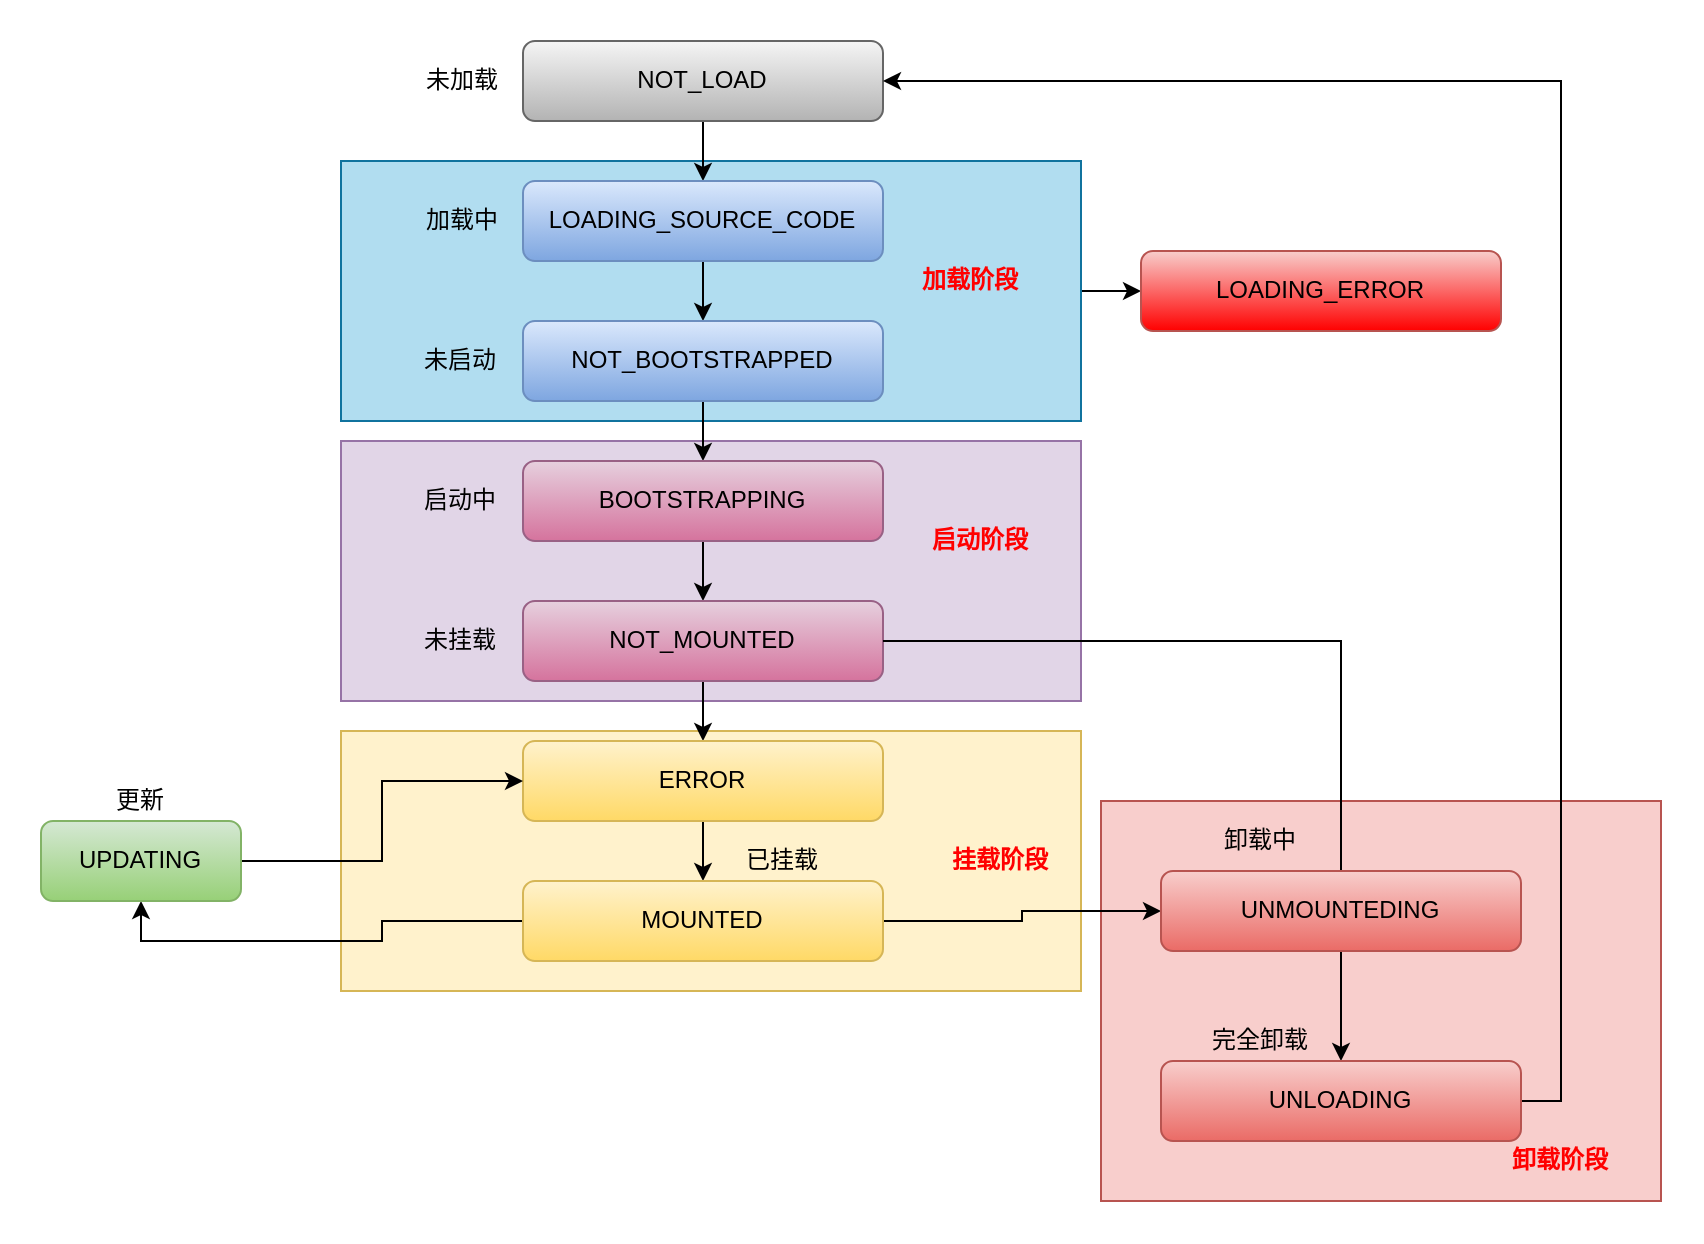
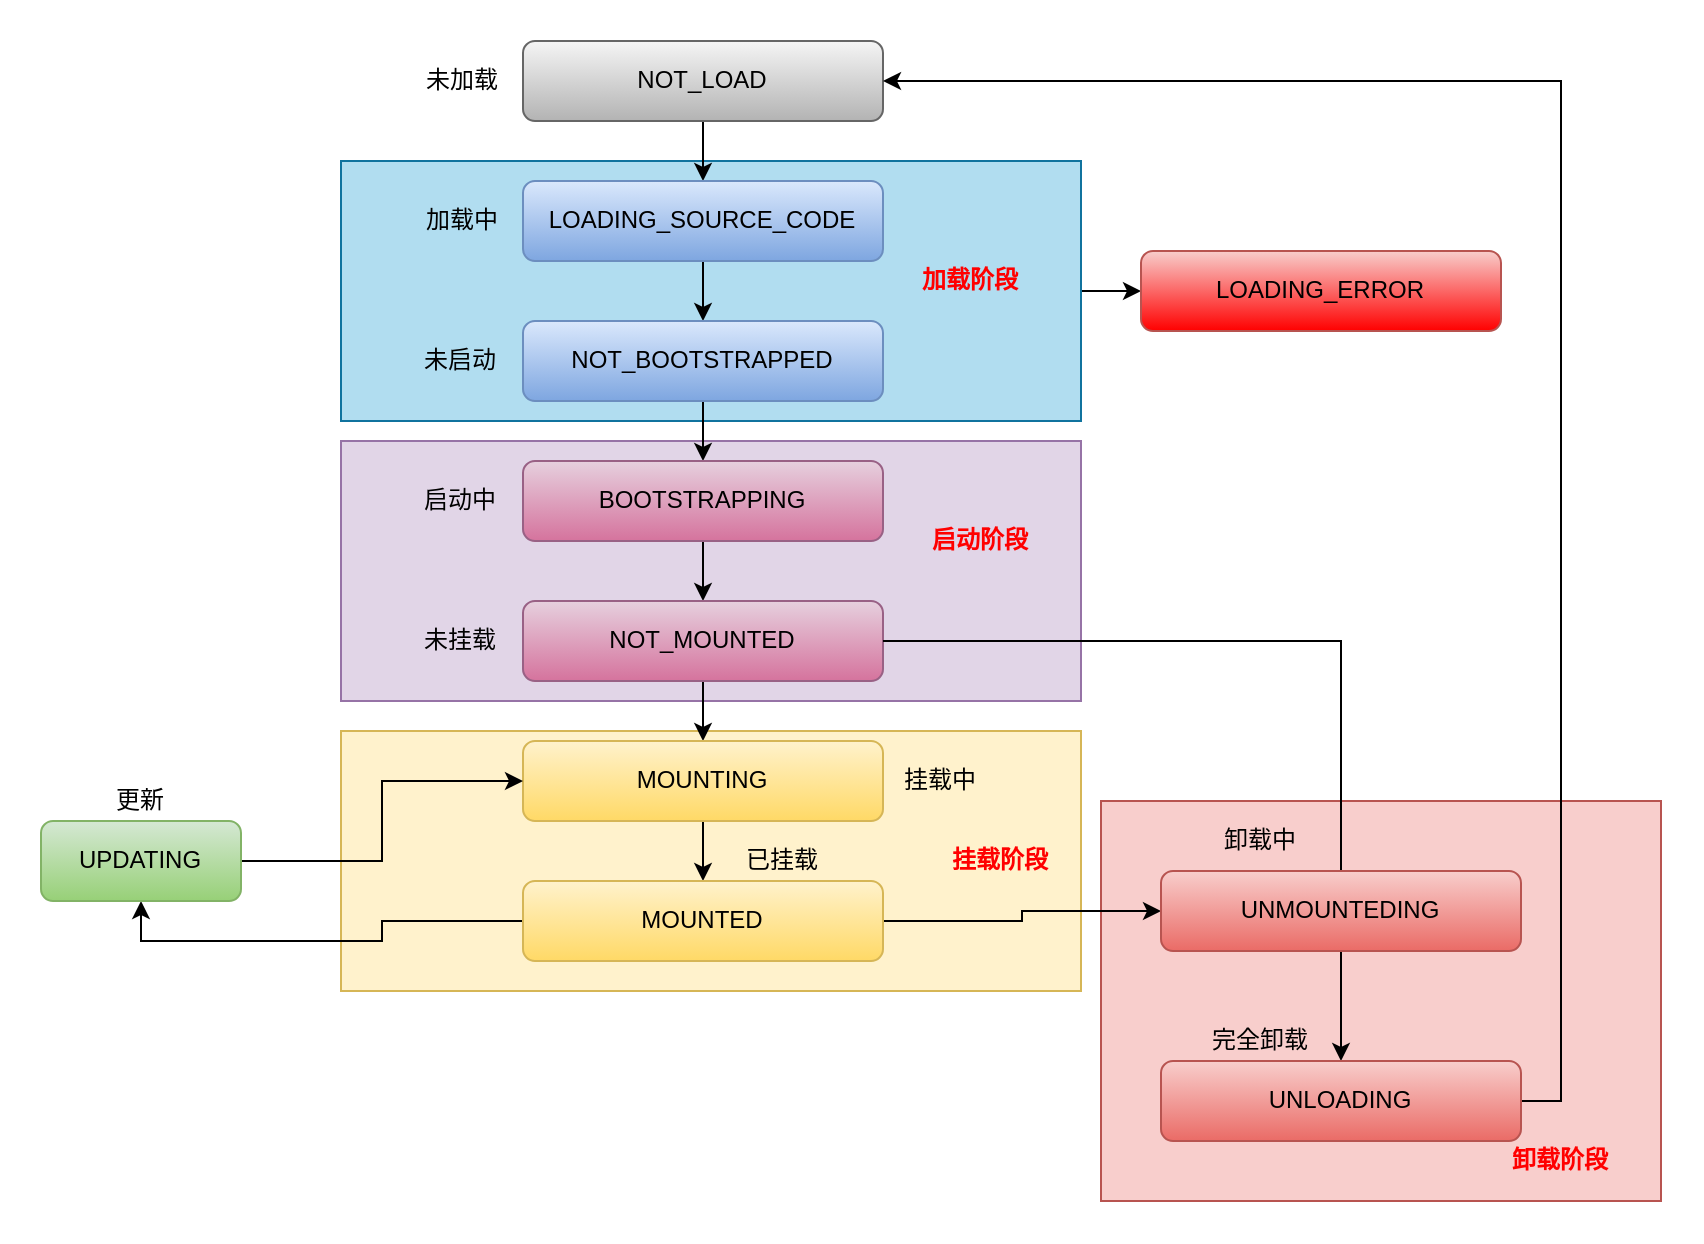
  <mxCell id="0" />
  <mxCell id="1" parent="0" />
  <mxCell id="2" value="" style="rounded=0;whiteSpace=wrap;html=1;align=left;fillColor=#f8cecc;strokeColor=#b85450;" vertex="1" parent="1"><mxGeometry x="550" y="400" width="280" height="200" as="geometry" /></mxCell>
  <mxCell id="3" value="" style="rounded=0;whiteSpace=wrap;html=1;align=left;fillColor=#fff2cc;strokeColor=#d6b656;" vertex="1" parent="1"><mxGeometry x="170" y="365" width="370" height="130" as="geometry" /></mxCell>
  <mxCell id="4" value="" style="rounded=0;whiteSpace=wrap;html=1;align=left;fillColor=#e1d5e7;strokeColor=#9673a6;" vertex="1" parent="1"><mxGeometry x="170" y="220" width="370" height="130" as="geometry" /></mxCell>
  <mxCell id="5" style="edgeStyle=orthogonalEdgeStyle;rounded=0;orthogonalLoop=1;jettySize=auto;html=1;exitX=1;exitY=0.5;exitDx=0;exitDy=0;" edge="1" parent="1" source="6" target="43"><mxGeometry relative="1" as="geometry" /></mxCell>
  <mxCell id="6" value="" style="rounded=0;whiteSpace=wrap;html=1;align=left;fillColor=#b1ddf0;strokeColor=#10739e;" vertex="1" parent="1"><mxGeometry x="170" y="80" width="370" height="130" as="geometry" /></mxCell>
  <mxCell id="7" style="edgeStyle=orthogonalEdgeStyle;rounded=0;orthogonalLoop=1;jettySize=auto;html=1;" edge="1" parent="1" source="8" target="10"><mxGeometry relative="1" as="geometry" /></mxCell>
  <mxCell id="8" value="NOT_LOAD" style="rounded=1;whiteSpace=wrap;html=1;align=center;gradientColor=#b3b3b3;fillColor=#f5f5f5;strokeColor=#666666;" vertex="1" parent="1"><mxGeometry x="261" y="20" width="180" height="40" as="geometry" /></mxCell>
  <mxCell id="9" style="edgeStyle=orthogonalEdgeStyle;rounded=0;orthogonalLoop=1;jettySize=auto;html=1;" edge="1" parent="1" source="10" target="12"><mxGeometry relative="1" as="geometry" /></mxCell>
  <mxCell id="10" value="LOADING_SOURCE_CODE" style="rounded=1;whiteSpace=wrap;html=1;align=center;gradientColor=#7ea6e0;fillColor=#dae8fc;strokeColor=#6c8ebf;" vertex="1" parent="1"><mxGeometry x="261" y="90" width="180" height="40" as="geometry" /></mxCell>
  <mxCell id="11" style="edgeStyle=orthogonalEdgeStyle;rounded=0;orthogonalLoop=1;jettySize=auto;html=1;entryX=0.5;entryY=0;entryDx=0;entryDy=0;" edge="1" parent="1" source="12" target="14"><mxGeometry relative="1" as="geometry" /></mxCell>
  <mxCell id="12" value="NOT_BOOTSTRAPPED" style="rounded=1;whiteSpace=wrap;html=1;align=center;gradientColor=#7ea6e0;fillColor=#dae8fc;strokeColor=#6c8ebf;" vertex="1" parent="1"><mxGeometry x="261" y="160" width="180" height="40" as="geometry" /></mxCell>
  <mxCell id="13" style="edgeStyle=orthogonalEdgeStyle;rounded=0;orthogonalLoop=1;jettySize=auto;html=1;entryX=0.5;entryY=0;entryDx=0;entryDy=0;" edge="1" parent="1" source="14" target="16"><mxGeometry relative="1" as="geometry" /></mxCell>
  <mxCell id="14" value="BOOTSTRAPPING" style="rounded=1;whiteSpace=wrap;html=1;align=center;gradientColor=#d5739d;fillColor=#e6d0de;strokeColor=#996185;" vertex="1" parent="1"><mxGeometry x="261" y="230" width="180" height="40" as="geometry" /></mxCell>
  <mxCell id="15" style="edgeStyle=orthogonalEdgeStyle;rounded=0;orthogonalLoop=1;jettySize=auto;html=1;entryX=0.5;entryY=0;entryDx=0;entryDy=0;" edge="1" parent="1" source="16" target="18"><mxGeometry relative="1" as="geometry" /></mxCell>
  <mxCell id="16" value="NOT_MOUNTED" style="rounded=1;whiteSpace=wrap;html=1;align=center;gradientColor=#d5739d;fillColor=#e6d0de;strokeColor=#996185;" vertex="1" parent="1"><mxGeometry x="261" y="300" width="180" height="40" as="geometry" /></mxCell>
  <mxCell id="17" style="edgeStyle=orthogonalEdgeStyle;rounded=0;orthogonalLoop=1;jettySize=auto;html=1;entryX=0.5;entryY=0;entryDx=0;entryDy=0;" edge="1" parent="1" source="18" target="21"><mxGeometry relative="1" as="geometry" /></mxCell>
- <mxCell id="18" value="ERROR" style="rounded=1;whiteSpace=wrap;html=1;align=center;gradientColor=#ffd966;fillColor=#fff2cc;strokeColor=#d6b656;" vertex="1" parent="1"><mxGeometry x="261" y="370" width="180" height="40" as="geometry" /></mxCell>
+ <mxCell id="18" value="MOUNTING" style="rounded=1;whiteSpace=wrap;html=1;align=center;gradientColor=#ffd966;fillColor=#fff2cc;strokeColor=#d6b656;" vertex="1" parent="1"><mxGeometry x="261" y="370" width="180" height="40" as="geometry" /></mxCell>
  <mxCell id="19" style="edgeStyle=orthogonalEdgeStyle;rounded=0;orthogonalLoop=1;jettySize=auto;html=1;entryX=0.5;entryY=1;entryDx=0;entryDy=0;" edge="1" parent="1" source="21" target="28"><mxGeometry relative="1" as="geometry" /></mxCell>
  <mxCell id="20" style="edgeStyle=orthogonalEdgeStyle;rounded=0;orthogonalLoop=1;jettySize=auto;html=1;entryX=0;entryY=0.5;entryDx=0;entryDy=0;" edge="1" parent="1" source="21" target="24"><mxGeometry relative="1" as="geometry" /></mxCell>
  <mxCell id="21" value="MOUNTED" style="rounded=1;whiteSpace=wrap;html=1;align=center;gradientColor=#ffd966;fillColor=#fff2cc;strokeColor=#d6b656;" vertex="1" parent="1"><mxGeometry x="261" y="440" width="180" height="40" as="geometry" /></mxCell>
  <mxCell id="22" style="edgeStyle=orthogonalEdgeStyle;rounded=0;orthogonalLoop=1;jettySize=auto;html=1;" edge="1" parent="1" source="24" target="26"><mxGeometry relative="1" as="geometry" /></mxCell>
  <mxCell id="23" style="edgeStyle=orthogonalEdgeStyle;rounded=0;orthogonalLoop=1;jettySize=auto;html=1;exitX=0.5;exitY=0;exitDx=0;exitDy=0;entryX=1;entryY=0.5;entryDx=0;entryDy=0;endArrow=none;" edge="1" parent="1" source="24" target="16"><mxGeometry relative="1" as="geometry" /></mxCell>
  <mxCell id="24" value="UNMOUNTEDING" style="rounded=1;whiteSpace=wrap;html=1;align=center;gradientColor=#ea6b66;fillColor=#f8cecc;strokeColor=#b85450;" vertex="1" parent="1"><mxGeometry x="580" y="435" width="180" height="40" as="geometry" /></mxCell>
  <mxCell id="25" style="edgeStyle=orthogonalEdgeStyle;rounded=0;orthogonalLoop=1;jettySize=auto;html=1;exitX=1;exitY=0.5;exitDx=0;exitDy=0;entryX=1;entryY=0.5;entryDx=0;entryDy=0;" edge="1" parent="1" source="26" target="8"><mxGeometry relative="1" as="geometry" /></mxCell>
  <mxCell id="26" value="UNLOADING" style="rounded=1;whiteSpace=wrap;html=1;align=center;gradientColor=#ea6b66;fillColor=#f8cecc;strokeColor=#b85450;" vertex="1" parent="1"><mxGeometry x="580" y="530" width="180" height="40" as="geometry" /></mxCell>
  <mxCell id="27" style="edgeStyle=orthogonalEdgeStyle;rounded=0;orthogonalLoop=1;jettySize=auto;html=1;" edge="1" parent="1" source="28" target="18"><mxGeometry relative="1" as="geometry" /></mxCell>
  <mxCell id="28" value="UPDATING" style="rounded=1;whiteSpace=wrap;html=1;align=center;gradientColor=#97d077;fillColor=#d5e8d4;strokeColor=#82b366;" vertex="1" parent="1"><mxGeometry x="20" y="410" width="100" height="40" as="geometry" /></mxCell>
  <mxCell id="29" value="未加载" style="text;html=1;strokeColor=none;fillColor=none;align=center;verticalAlign=middle;whiteSpace=wrap;rounded=0;" vertex="1" parent="1"><mxGeometry x="211" y="30" width="40" height="20" as="geometry" /></mxCell>
  <mxCell id="30" value="加载中" style="text;html=1;strokeColor=none;fillColor=none;align=center;verticalAlign=middle;whiteSpace=wrap;rounded=0;" vertex="1" parent="1"><mxGeometry x="211" y="100" width="40" height="20" as="geometry" /></mxCell>
  <mxCell id="31" value="未启动" style="text;html=1;strokeColor=none;fillColor=none;align=center;verticalAlign=middle;whiteSpace=wrap;rounded=0;" vertex="1" parent="1"><mxGeometry x="210" y="170" width="40" height="20" as="geometry" /></mxCell>
  <mxCell id="32" value="启动中" style="text;html=1;strokeColor=none;fillColor=none;align=center;verticalAlign=middle;whiteSpace=wrap;rounded=0;" vertex="1" parent="1"><mxGeometry x="210" y="240" width="40" height="20" as="geometry" /></mxCell>
  <mxCell id="33" value="未挂载" style="text;html=1;strokeColor=none;fillColor=none;align=center;verticalAlign=middle;whiteSpace=wrap;rounded=0;" vertex="1" parent="1"><mxGeometry x="210" y="310" width="40" height="20" as="geometry" /></mxCell>
+ <mxCell id="34" value="挂载中" style="text;html=1;strokeColor=none;fillColor=none;align=center;verticalAlign=middle;whiteSpace=wrap;rounded=0;" vertex="1" parent="1"><mxGeometry x="450" y="380" width="40" height="20" as="geometry" /></mxCell>
  <mxCell id="35" value="已挂载" style="text;html=1;strokeColor=none;fillColor=none;align=center;verticalAlign=middle;whiteSpace=wrap;rounded=0;" vertex="1" parent="1"><mxGeometry x="371" y="420" width="40" height="20" as="geometry" /></mxCell>
  <mxCell id="36" value="卸载中" style="text;html=1;strokeColor=none;fillColor=none;align=center;verticalAlign=middle;whiteSpace=wrap;rounded=0;" vertex="1" parent="1"><mxGeometry x="610" y="410" width="40" height="20" as="geometry" /></mxCell>
  <mxCell id="37" value="完全卸载" style="text;html=1;strokeColor=none;fillColor=none;align=center;verticalAlign=middle;whiteSpace=wrap;rounded=0;" vertex="1" parent="1"><mxGeometry x="600" y="510" width="60" height="20" as="geometry" /></mxCell>
  <mxCell id="38" value="更新" style="text;html=1;strokeColor=none;fillColor=none;align=center;verticalAlign=middle;whiteSpace=wrap;rounded=0;" vertex="1" parent="1"><mxGeometry x="50" y="390" width="40" height="20" as="geometry" /></mxCell>
  <mxCell id="39" value="加载阶段" style="text;html=1;strokeColor=none;fillColor=none;align=center;verticalAlign=middle;whiteSpace=wrap;rounded=0;fontStyle=1;fontColor=#FF0000;" vertex="1" parent="1"><mxGeometry x="460" y="130" width="50" height="20" as="geometry" /></mxCell>
  <mxCell id="40" value="启动阶段" style="text;html=1;strokeColor=none;fillColor=none;align=center;verticalAlign=middle;whiteSpace=wrap;rounded=0;fontStyle=1;fontColor=#FF0000;" vertex="1" parent="1"><mxGeometry x="460" y="260" width="60" height="20" as="geometry" /></mxCell>
  <mxCell id="41" value="挂载阶段" style="text;html=1;strokeColor=none;fillColor=none;align=center;verticalAlign=middle;whiteSpace=wrap;rounded=0;fontStyle=1;fontColor=#FF0000;" vertex="1" parent="1"><mxGeometry x="470" y="420" width="60" height="20" as="geometry" /></mxCell>
  <mxCell id="42" value="卸载阶段" style="text;html=1;strokeColor=none;fillColor=none;align=center;verticalAlign=middle;whiteSpace=wrap;rounded=0;fontStyle=1;fontColor=#FF0000;" vertex="1" parent="1"><mxGeometry x="750" width="60" height="20" as="geometry" y="570" /></mxCell>
  <mxCell id="43" value="LOADING_ERROR" style="rounded=1;whiteSpace=wrap;html=1;align=center;fillColor=#f8cecc;strokeColor=#b85450;gradientColor=#FF0000;" vertex="1" parent="1"><mxGeometry x="570" y="125" width="180" height="40" as="geometry" /></mxCell>
